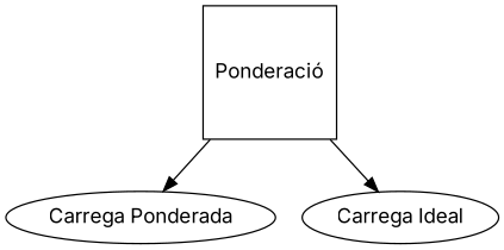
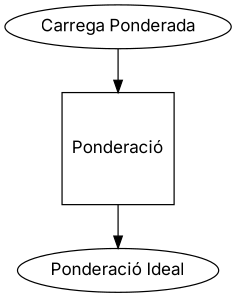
  digraph {
    fontname=Inter
    rankdir=TB
    node [fontname=Inter]
    edge [fontname=Inter]
    "Ponderació" [shape=square]
    "Carrega Ponderada"
-   "Carrega Ideal"
-   "Ponderació" -> "Carrega Ponderada"
+   "Carrega Ideal" [label="Ponderació Ideal"]
+   "Carrega Ponderada" -> "Ponderació"
    "Ponderació" -> "Carrega Ideal"
  }
